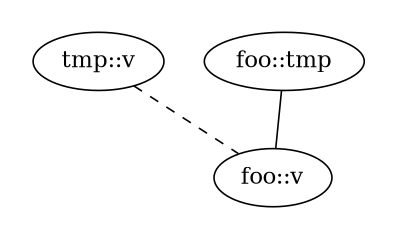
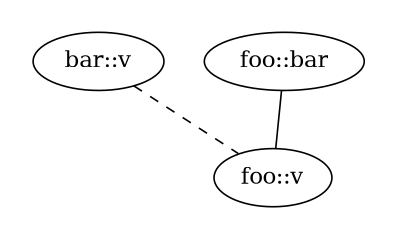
  graph {
-   "bar::v" [label="tmp::v"]
-   "foo::tmp"
+   "bar::v"
+   "foo::tmp" [label="foo::bar"]
    "foo::v"
    subgraph sub_1 {
      style=invis
      subgraph cluster_2 {
        style=invis
        "bar::v"
      }
      subgraph cluster_3 {
        style=invis
        "foo::tmp"
        "foo::v"
      }
    }
    subgraph sub_4 {
      "bar::v"
      "foo::tmp"
      "foo::v"
    }
    "bar::v" -- "foo::v" [style=dashed]
    "foo::tmp" -- "foo::v"
  }
